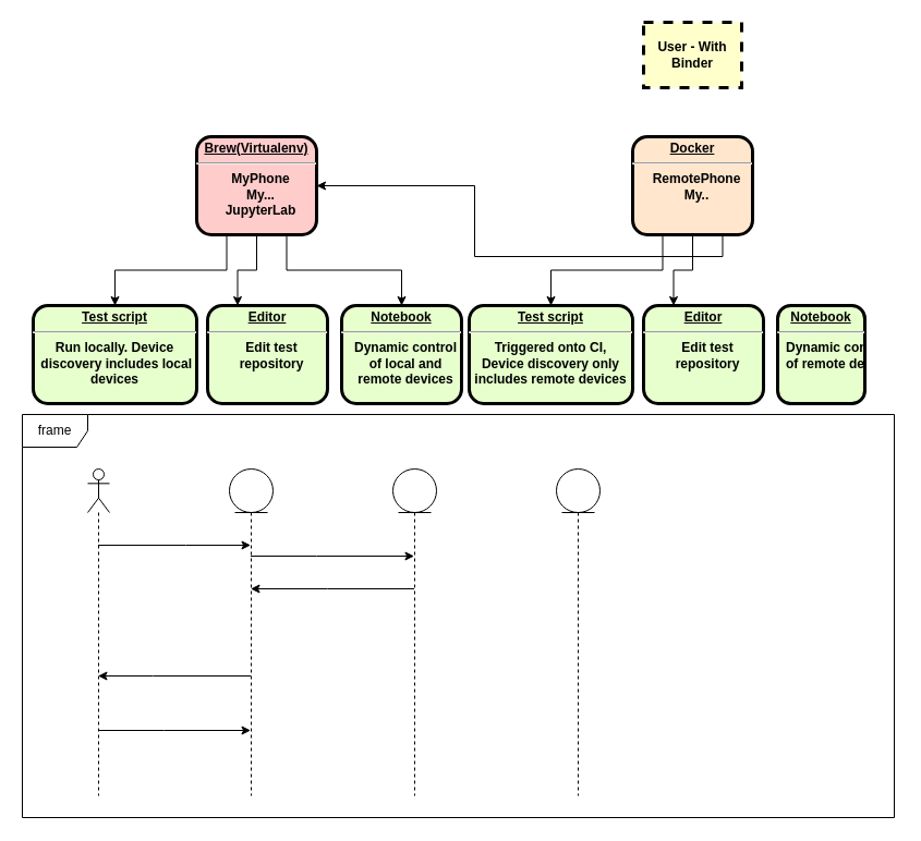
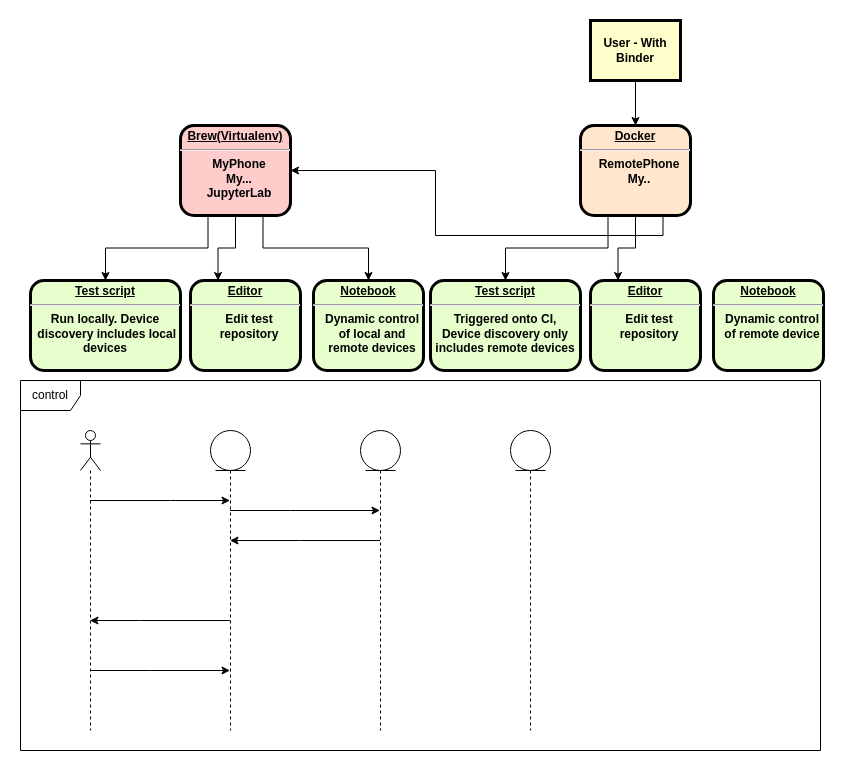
  <mxCell id="0" />
  <mxCell id="1" parent="0" />
- <mxCell id="2" value="frame" style="shape=umlFrame;whiteSpace=wrap;html=1;" vertex="1" parent="1"><mxGeometry x="20" y="380" width="800" height="370" as="geometry" /></mxCell>
+ <mxCell id="2" value="control" style="shape=umlFrame;whiteSpace=wrap;html=1;" vertex="1" parent="1"><mxGeometry x="20" y="380" width="800" height="370" as="geometry" /></mxCell>
  <mxCell id="3" value="&lt;p style=&quot;margin: 0px ; margin-top: 4px ; text-align: center ; text-decoration: underline&quot;&gt;&lt;strong&gt;Editor&lt;br&gt;&lt;/strong&gt;&lt;/p&gt;&lt;hr&gt;&lt;p style=&quot;margin: 0px ; margin-left: 8px&quot;&gt;Edit test&lt;/p&gt;&lt;p style=&quot;margin: 0px ; margin-left: 8px&quot;&gt;repository&lt;br&gt;&lt;/p&gt;" style="verticalAlign=middle;align=center;overflow=fill;fontSize=12;fontFamily=Helvetica;html=1;rounded=1;fontStyle=1;strokeWidth=3;fillColor=#E6FFCC" parent="1" vertex="1"><mxGeometry x="190" y="280" width="110" height="90" as="geometry" /></mxCell>
  <mxCell id="4" style="edgeStyle=orthogonalEdgeStyle;rounded=0;orthogonalLoop=1;jettySize=auto;html=1;exitX=0.25;exitY=1;exitDx=0;exitDy=0;entryX=0.5;entryY=0;entryDx=0;entryDy=0;" parent="1" source="7" target="8" edge="1"><mxGeometry relative="1" as="geometry" /></mxCell>
  <mxCell id="5" style="edgeStyle=orthogonalEdgeStyle;rounded=0;orthogonalLoop=1;jettySize=auto;html=1;exitX=0.5;exitY=1;exitDx=0;exitDy=0;entryX=0.25;entryY=0;entryDx=0;entryDy=0;" parent="1" source="7" target="3" edge="1"><mxGeometry relative="1" as="geometry" /></mxCell>
  <mxCell id="6" style="edgeStyle=orthogonalEdgeStyle;rounded=0;orthogonalLoop=1;jettySize=auto;html=1;exitX=0.75;exitY=1;exitDx=0;exitDy=0;" parent="1" source="7" target="9" edge="1"><mxGeometry relative="1" as="geometry" /></mxCell>
  <mxCell id="7" value="&lt;p style=&quot;margin: 0px ; margin-top: 4px ; text-align: center ; text-decoration: underline&quot;&gt;&lt;strong&gt;Brew(Virtualenv)&lt;/strong&gt;&lt;/p&gt;&lt;hr&gt;&lt;p style=&quot;margin: 0px ; margin-left: 8px&quot;&gt;MyPhone&lt;/p&gt;&lt;p style=&quot;margin: 0px ; margin-left: 8px&quot;&gt;My...&lt;/p&gt;&lt;p style=&quot;margin: 0px ; margin-left: 8px&quot;&gt;JupyterLab&lt;br&gt;&lt;/p&gt;" style="verticalAlign=middle;align=center;overflow=fill;fontSize=12;fontFamily=Helvetica;html=1;rounded=1;fontStyle=1;strokeWidth=3;fillColor=#ffcccc;" parent="1" vertex="1"><mxGeometry x="180" y="125" width="110" height="90" as="geometry" /></mxCell>
  <mxCell id="8" value="&lt;p style=&quot;margin: 0px ; margin-top: 4px ; text-align: center ; text-decoration: underline&quot;&gt;&lt;strong&gt;Test script&lt;br&gt;&lt;/strong&gt;&lt;/p&gt;&lt;hr&gt;Run locally. Device&lt;br&gt;&amp;nbsp;discovery includes local&lt;br&gt;devices" style="verticalAlign=middle;align=center;overflow=fill;fontSize=12;fontFamily=Helvetica;html=1;rounded=1;fontStyle=1;strokeWidth=3;fillColor=#E6FFCC" parent="1" vertex="1"><mxGeometry x="30" y="280" width="150" height="90" as="geometry" /></mxCell>
  <mxCell id="9" value="&lt;p style=&quot;margin: 0px ; margin-top: 4px ; text-align: center ; text-decoration: underline&quot;&gt;&lt;strong&gt;Notebook&lt;br&gt;&lt;/strong&gt;&lt;/p&gt;&lt;hr&gt;&lt;p style=&quot;margin: 0px ; margin-left: 8px&quot;&gt;Dynamic control&lt;/p&gt;&lt;p style=&quot;margin: 0px ; margin-left: 8px&quot;&gt;of local and&lt;/p&gt;&lt;p style=&quot;margin: 0px ; margin-left: 8px&quot;&gt;remote devices&lt;/p&gt;" style="verticalAlign=middle;align=center;overflow=fill;fontSize=12;fontFamily=Helvetica;html=1;rounded=1;fontStyle=1;strokeWidth=3;fillColor=#E6FFCC" parent="1" vertex="1"><mxGeometry x="313" y="280" width="110" height="90" as="geometry" /></mxCell>
- <mxCell id="11" value="User - With Binder" style="whiteSpace=wrap;align=center;verticalAlign=middle;fontStyle=1;strokeWidth=3;fillColor=#FFFFCC;dashed=1;" parent="1" vertex="1"><mxGeometry x="590" y="20" width="90" height="60" as="geometry" /></mxCell>
+ <mxCell id="10" value="" style="edgeStyle=orthogonalEdgeStyle;rounded=0;orthogonalLoop=1;jettySize=auto;html=1;" parent="1" source="11" target="16" edge="1"><mxGeometry relative="1" as="geometry"><mxPoint x="505" y="180" as="targetPoint" /></mxGeometry></mxCell>
+ <mxCell id="11" value="User - With Binder" style="whiteSpace=wrap;align=center;verticalAlign=middle;fontStyle=1;strokeWidth=3;fillColor=#FFFFCC" parent="1" vertex="1"><mxGeometry x="590" y="20" width="90" height="60" as="geometry" /></mxCell>
  <mxCell id="12" value="&lt;p style=&quot;margin: 0px ; margin-top: 4px ; text-align: center ; text-decoration: underline&quot;&gt;&lt;strong&gt;Editor&lt;br&gt;&lt;/strong&gt;&lt;/p&gt;&lt;hr&gt;&lt;p style=&quot;margin: 0px ; margin-left: 8px&quot;&gt;Edit test&lt;/p&gt;&lt;p style=&quot;margin: 0px ; margin-left: 8px&quot;&gt;repository&lt;br&gt;&lt;/p&gt;" style="verticalAlign=middle;align=center;overflow=fill;fontSize=12;fontFamily=Helvetica;html=1;rounded=1;fontStyle=1;strokeWidth=3;fillColor=#E6FFCC" parent="1" vertex="1"><mxGeometry x="590" y="280" width="110" height="90" as="geometry" /></mxCell>
  <mxCell id="13" style="edgeStyle=orthogonalEdgeStyle;rounded=0;orthogonalLoop=1;jettySize=auto;html=1;exitX=0.25;exitY=1;exitDx=0;exitDy=0;entryX=0.5;entryY=0;entryDx=0;entryDy=0;" parent="1" source="16" target="17" edge="1"><mxGeometry relative="1" as="geometry" /></mxCell>
  <mxCell id="14" style="edgeStyle=orthogonalEdgeStyle;rounded=0;orthogonalLoop=1;jettySize=auto;html=1;exitX=0.5;exitY=1;exitDx=0;exitDy=0;entryX=0.25;entryY=0;entryDx=0;entryDy=0;" parent="1" source="16" target="12" edge="1"><mxGeometry relative="1" as="geometry" /></mxCell>
  <mxCell id="15" style="edgeStyle=orthogonalEdgeStyle;rounded=0;orthogonalLoop=1;jettySize=auto;html=1;exitX=0.75;exitY=1;exitDx=0;exitDy=0;" parent="1" source="16" target="7" edge="1"><mxGeometry relative="1" as="geometry" /></mxCell>
  <mxCell id="16" value="&lt;p style=&quot;margin: 0px ; margin-top: 4px ; text-align: center ; text-decoration: underline&quot;&gt;&lt;strong&gt;Docker&lt;br&gt;&lt;/strong&gt;&lt;/p&gt;&lt;hr&gt;&lt;p style=&quot;margin: 0px ; margin-left: 8px&quot;&gt;RemotePhone&lt;br&gt;&lt;/p&gt;&lt;p style=&quot;margin: 0px ; margin-left: 8px&quot;&gt;My..&lt;/p&gt;" style="verticalAlign=middle;align=center;overflow=fill;fontSize=12;fontFamily=Helvetica;html=1;rounded=1;fontStyle=1;strokeWidth=3;fillColor=#ffe6cc;" parent="1" vertex="1"><mxGeometry x="580" y="125" width="110" height="90" as="geometry" /></mxCell>
  <mxCell id="17" value="&lt;p style=&quot;margin: 0px ; margin-top: 4px ; text-align: center ; text-decoration: underline&quot;&gt;&lt;strong&gt;Test script&lt;br&gt;&lt;/strong&gt;&lt;/p&gt;&lt;hr&gt;&lt;div&gt;Triggered onto CI,&lt;/div&gt;&lt;div&gt;Device discovery only&lt;/div&gt;&lt;div&gt;includes remote devices&lt;/div&gt;" style="verticalAlign=middle;align=center;overflow=fill;fontSize=12;fontFamily=Helvetica;html=1;rounded=1;fontStyle=1;strokeWidth=3;fillColor=#E6FFCC" parent="1" vertex="1"><mxGeometry x="430" y="280" width="150" height="90" as="geometry" /></mxCell>
- <mxCell id="18" value="&lt;p style=&quot;margin: 0px ; margin-top: 4px ; text-align: center ; text-decoration: underline&quot;&gt;&lt;strong&gt;Notebook&lt;br&gt;&lt;/strong&gt;&lt;/p&gt;&lt;hr&gt;&lt;p style=&quot;margin: 0px ; margin-left: 8px&quot;&gt;Dynamic control&lt;/p&gt;&lt;p style=&quot;margin: 0px ; margin-left: 8px&quot;&gt;of remote device&lt;/p&gt;" style="verticalAlign=middle;align=center;overflow=fill;fontSize=12;fontFamily=Helvetica;html=1;rounded=1;fontStyle=1;strokeWidth=3;fillColor=#E6FFCC" parent="1" vertex="1"><mxGeometry x="713" y="280" width="80" height="90" as="geometry" /></mxCell>
+ <mxCell id="18" value="&lt;p style=&quot;margin: 0px ; margin-top: 4px ; text-align: center ; text-decoration: underline&quot;&gt;&lt;strong&gt;Notebook&lt;br&gt;&lt;/strong&gt;&lt;/p&gt;&lt;hr&gt;&lt;p style=&quot;margin: 0px ; margin-left: 8px&quot;&gt;Dynamic control&lt;/p&gt;&lt;p style=&quot;margin: 0px ; margin-left: 8px&quot;&gt;of remote device&lt;/p&gt;" style="verticalAlign=middle;align=center;overflow=fill;fontSize=12;fontFamily=Helvetica;html=1;rounded=1;fontStyle=1;strokeWidth=3;fillColor=#E6FFCC" parent="1" vertex="1"><mxGeometry x="713" y="280" width="110" height="90" as="geometry" /></mxCell>
  <mxCell id="19" value="" style="shape=umlLifeline;participant=umlActor;perimeter=lifelinePerimeter;whiteSpace=wrap;html=1;container=1;collapsible=0;recursiveResize=0;verticalAlign=top;spacingTop=36;labelBackgroundColor=#ffffff;outlineConnect=0;" vertex="1" parent="1"><mxGeometry x="80" y="430" width="20" height="300" as="geometry" /></mxCell>
  <mxCell id="20" value="" style="shape=umlLifeline;participant=umlEntity;perimeter=lifelinePerimeter;whiteSpace=wrap;html=1;container=1;collapsible=0;recursiveResize=0;verticalAlign=top;spacingTop=36;labelBackgroundColor=#ffffff;outlineConnect=0;" vertex="1" parent="1"><mxGeometry x="210" y="430" width="40" height="300" as="geometry" /></mxCell>
  <mxCell id="21" value="" style="shape=umlLifeline;participant=umlEntity;perimeter=lifelinePerimeter;whiteSpace=wrap;html=1;container=1;collapsible=0;recursiveResize=0;verticalAlign=top;spacingTop=36;labelBackgroundColor=#ffffff;outlineConnect=0;" vertex="1" parent="1"><mxGeometry x="510" y="430" width="40" height="300" as="geometry" /></mxCell>
  <mxCell id="22" value="" style="shape=umlLifeline;participant=umlEntity;perimeter=lifelinePerimeter;whiteSpace=wrap;html=1;container=1;collapsible=0;recursiveResize=0;verticalAlign=top;spacingTop=36;labelBackgroundColor=#ffffff;outlineConnect=0;" vertex="1" parent="1"><mxGeometry x="360" y="430" width="40" height="300" as="geometry" /></mxCell>
  <mxCell id="23" style="edgeStyle=orthogonalEdgeStyle;rounded=0;orthogonalLoop=1;jettySize=auto;html=1;" edge="1" parent="1" source="19" target="20"><mxGeometry relative="1" as="geometry"><Array as="points"><mxPoint x="170" y="500" /><mxPoint x="170" y="500" /></Array></mxGeometry></mxCell>
  <mxCell id="24" style="edgeStyle=orthogonalEdgeStyle;rounded=0;orthogonalLoop=1;jettySize=auto;html=1;" edge="1" parent="1" source="20" target="19"><mxGeometry relative="1" as="geometry"><mxPoint x="135" y="579.5" as="sourcePoint" /><mxPoint x="280" y="579.5" as="targetPoint" /><Array as="points"><mxPoint x="140" y="620" /><mxPoint x="140" y="620" /></Array></mxGeometry></mxCell>
  <mxCell id="25" style="edgeStyle=orthogonalEdgeStyle;rounded=0;orthogonalLoop=1;jettySize=auto;html=1;" edge="1" parent="1" source="22" target="20"><mxGeometry relative="1" as="geometry"><mxPoint x="395" y="560" as="sourcePoint" /><mxPoint x="250" y="560" as="targetPoint" /><Array as="points"><mxPoint x="300" y="540" /><mxPoint x="300" y="540" /></Array></mxGeometry></mxCell>
  <mxCell id="26" style="edgeStyle=orthogonalEdgeStyle;rounded=0;orthogonalLoop=1;jettySize=auto;html=1;" edge="1" parent="1" source="20" target="22"><mxGeometry relative="1" as="geometry"><mxPoint x="240" y="530" as="sourcePoint" /><mxPoint x="385" y="530" as="targetPoint" /><Array as="points"><mxPoint x="290" y="510" /><mxPoint x="290" y="510" /></Array></mxGeometry></mxCell>
  <mxCell id="27" style="edgeStyle=orthogonalEdgeStyle;rounded=0;orthogonalLoop=1;jettySize=auto;html=1;" edge="1" parent="1" source="19" target="20"><mxGeometry relative="1" as="geometry"><mxPoint x="80" y="650" as="sourcePoint" /><mxPoint x="260" y="650" as="targetPoint" /><Array as="points"><mxPoint x="150" y="670" /><mxPoint x="150" y="670" /></Array></mxGeometry></mxCell>
